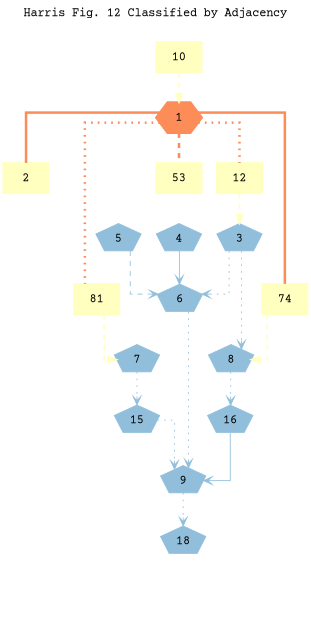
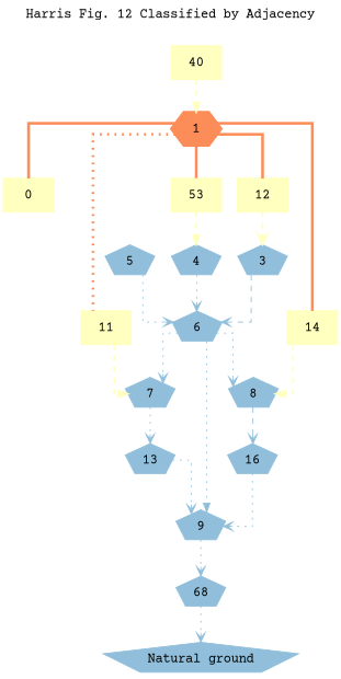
  digraph {
    bgcolor="/x11/white"
    fontcolor="/x11/black"
    fontname="Courier Prime"
    fontsize=14.0
    label="Harris Fig. 12 Classified by Adjacency"
    labelloc=t
    splines=ortho
    style=filled
    node [color="/rdylbu3/3" distortion=0.0 fillcolor="/rdylbu3/3" fontcolor="/x11/black" fontname="Courier Prime" fontsize=14.0 orientation=0.0 penwidth=1 shape=pentagon sides=4 skew=0.0 style=filled]
    edge [arrowhead=open color="/rdylbu3/3" fontcolor="/x11/black" fontname="Courier Prime" fontsize=14.0 penwidth=1 style=dotted]
    1 [color="/rdylbu3/1" fillcolor="/rdylbu3/1" penwidth=3 shape=hexagon]
-   2 [color="/rdylbu3/2" fillcolor="/rdylbu3/2" penwidth=2 shape=box]
-   11 [color="/rdylbu3/2" fillcolor="/rdylbu3/2" penwidth=2 shape=box label=81]
+   2 [color="/rdylbu3/2" fillcolor="/rdylbu3/2" penwidth=2 shape=box label=0]
+   11 [color="/rdylbu3/2" fillcolor="/rdylbu3/2" penwidth=2 shape=box]
    12 [color="/rdylbu3/2" fillcolor="/rdylbu3/2" penwidth=2 shape=box]
    n5 [color="/rdylbu3/2" fillcolor="/rdylbu3/2" label=53 penwidth=2 shape=box]
-   14 [color="/rdylbu3/2" fillcolor="/rdylbu3/2" penwidth=2 shape=box label=74]
+   14 [color="/rdylbu3/2" fillcolor="/rdylbu3/2" penwidth=2 shape=box]
    7
    3
    4
    8
    5
    6
    9
-   15
+   15 [label=13]
    16
-   18
-   10 [color="/rdylbu3/2" fillcolor="/rdylbu3/2" penwidth=2 shape=box]
+   18 [label=68]
+   "Natural ground"
+   10 [color="/rdylbu3/2" fillcolor="/rdylbu3/2" penwidth=2 shape=box label=40]
    1 -> 2 [arrowhead=none color="/rdylbu3/1" penwidth=3 style=solid]
    1 -> 11 [arrowhead=none color="/rdylbu3/1" penwidth=3]
-   1 -> 12 [arrowhead=none color="/rdylbu3/1" penwidth=3]
-   1 -> n5 [arrowhead=none color="/rdylbu3/1" penwidth=3 style=dashed]
+   1 -> 12 [arrowhead=none color="/rdylbu3/1" penwidth=3 style=solid]
+   1 -> n5 [arrowhead=none color="/rdylbu3/1" penwidth=3 style=solid]
    1 -> 14 [arrowhead=none color="/rdylbu3/1" penwidth=3 style=solid]
    11 -> 7 [arrowhead=normal color="/rdylbu3/2" penwidth=2 style=dashed]
-   12 -> 3 [arrowhead=normal color="/rdylbu3/2" penwidth=2 style=dashed]
+   12 -> 3 [color="/rdylbu3/2" penwidth=2 style=dashed]
+   n5 -> 4 [arrowhead=normal color="/rdylbu3/2" penwidth=2 style=dashed]
    14 -> 8 [arrowhead=normal color="/rdylbu3/2" penwidth=2 style=dashed]
    7 -> 15
-   3 -> 6
-   4 -> 6 [style=solid]
-   8 -> 16
-   5 -> 6 [style=dashed]
-   3 -> 8
-   6 -> 9
+   3 -> 6 [style=dashed]
+   4 -> 6
+   8 -> 16 [style=dashed]
+   5 -> 6
+   6 -> 7
+   6 -> 8
+   6 -> 9 [arrowhead=normal]
    9 -> 18
    15 -> 9
-   16 -> 9 [style=solid]
+   16 -> 9
+   18 -> "Natural ground"
    10 -> 1 [arrowhead=normal color="/rdylbu3/2" penwidth=2 style=dashed]
  }
